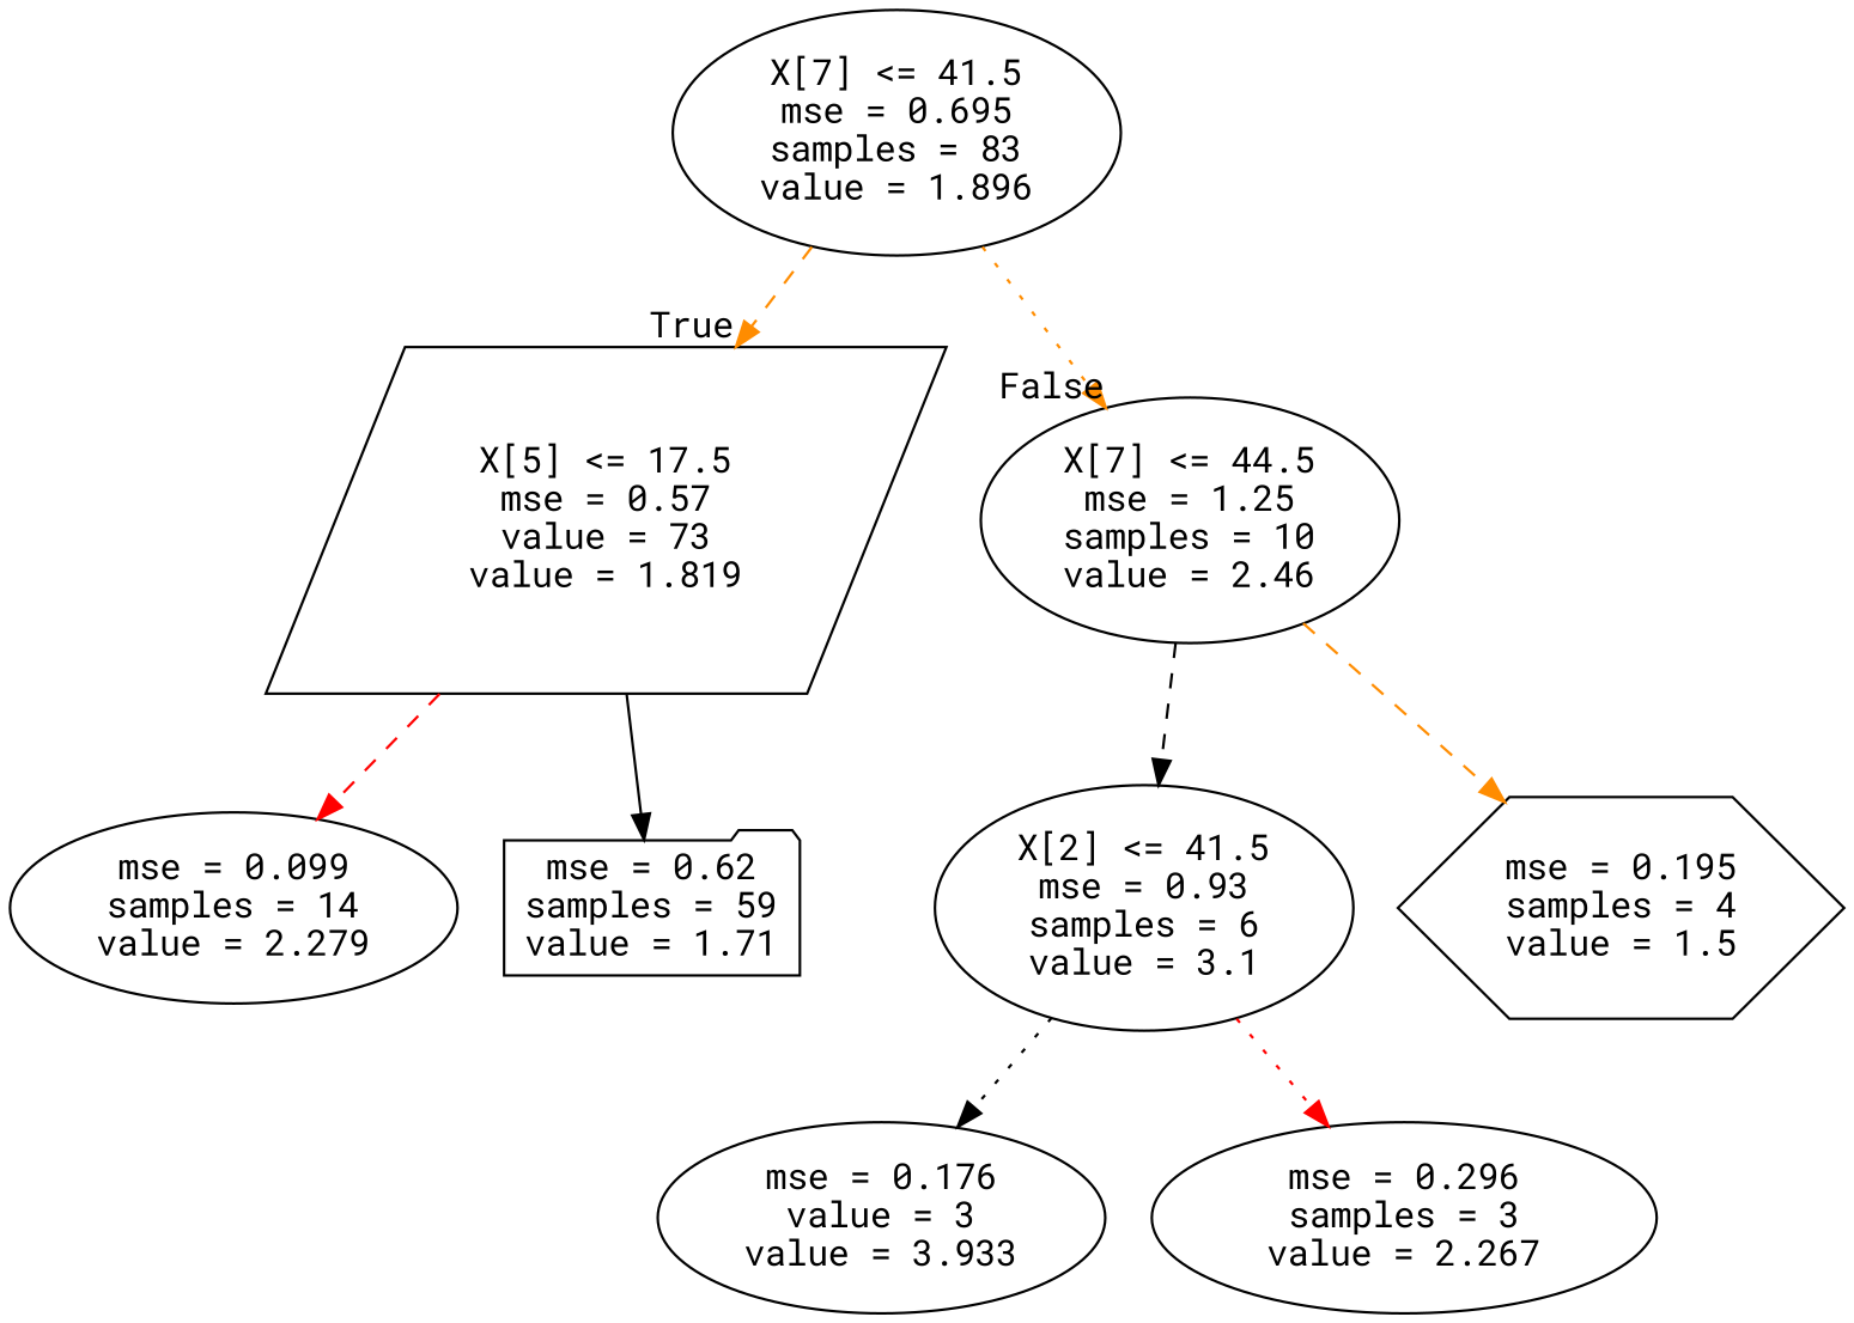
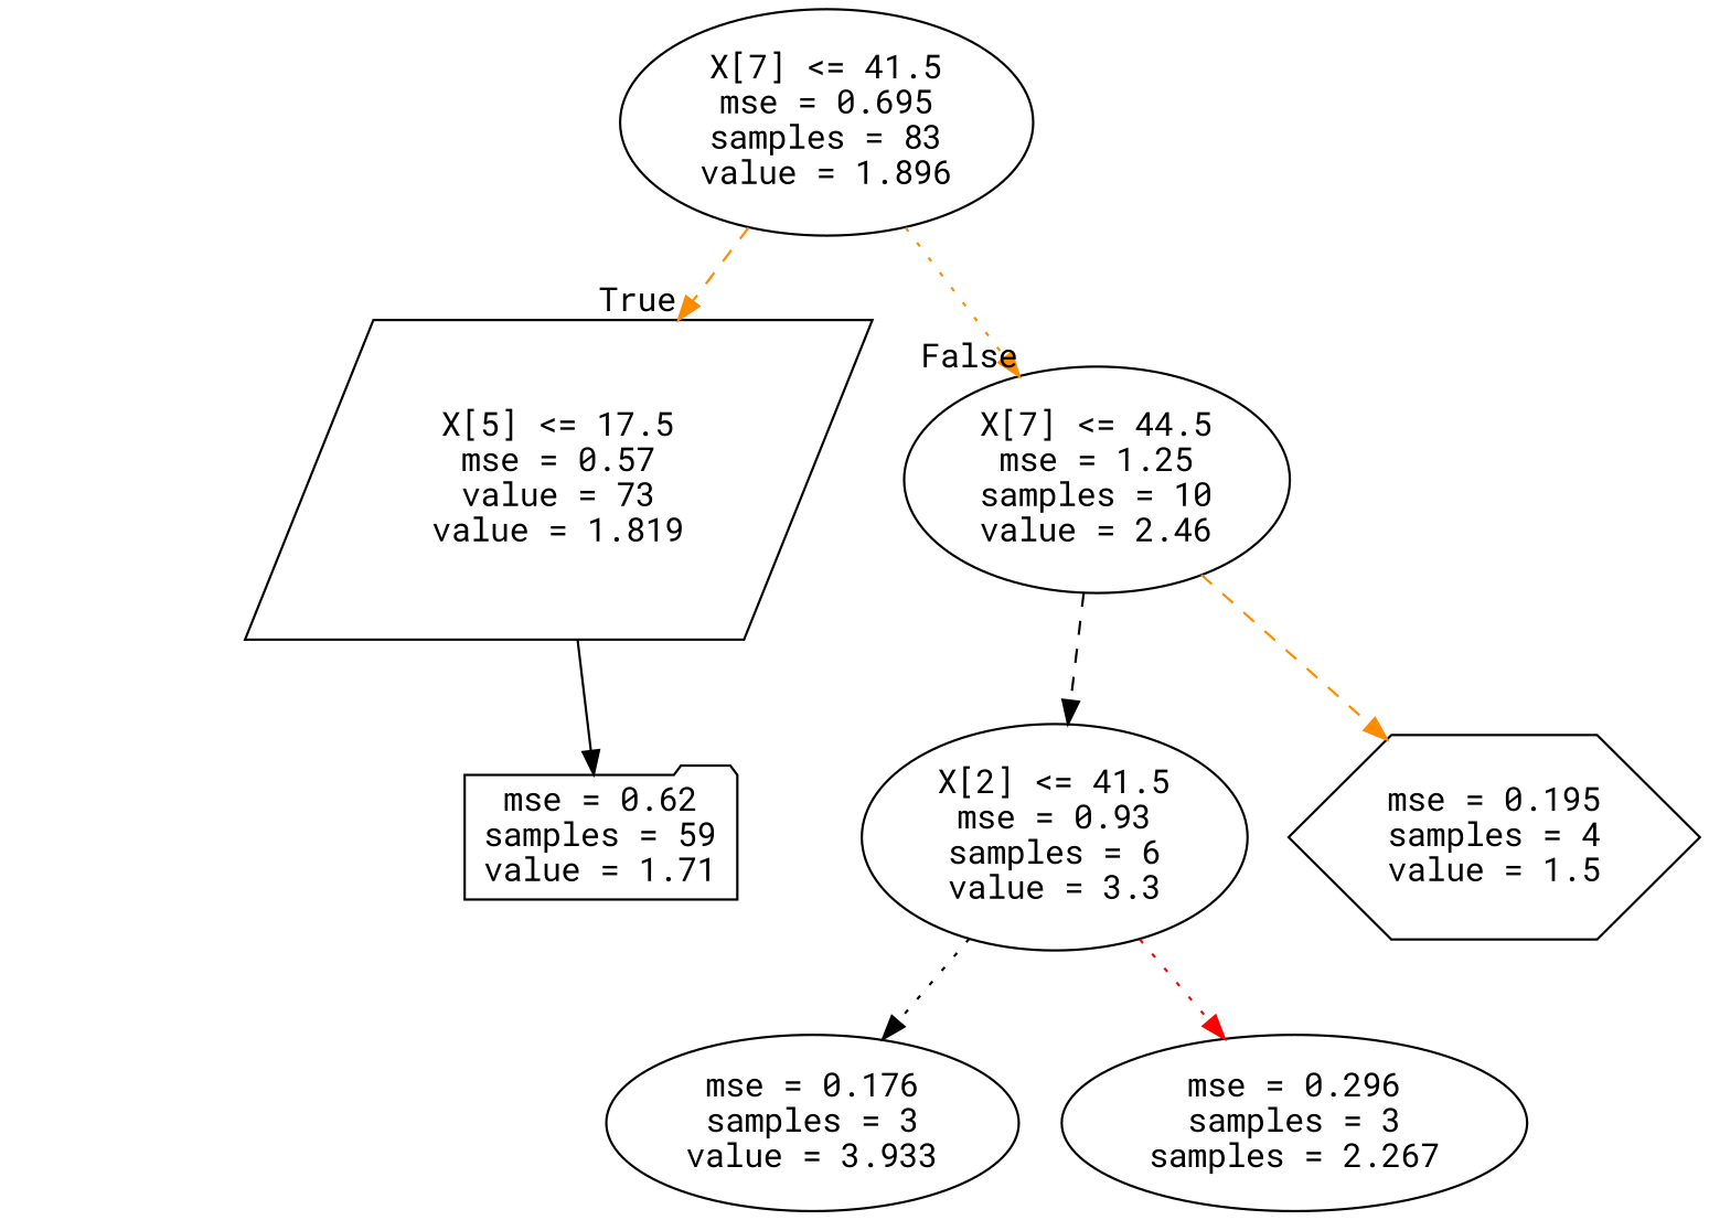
  digraph {
    fontname="Roboto Mono"
    node [fontname="Roboto Mono" shape=ellipse]
    edge [color=darkorange fontname="Roboto Mono" style=dashed]
    n1 [label="X[7] <= 41.5\nmse = 0.695\nsamples = 83\nvalue = 1.896"]
    n2 [label="X[5] <= 17.5\nmse = 0.57\nvalue = 73\nvalue = 1.819" shape=parallelogram]
    n3 [label="X[7] <= 44.5\nmse = 1.25\nsamples = 10\nvalue = 2.46"]
-   n4 [label="mse = 0.099\nsamples = 14\nvalue = 2.279"]
    n5 [label="mse = 0.62\nsamples = 59\nvalue = 1.71" shape=folder]
-   n6 [label="X[2] <= 41.5\nmse = 0.93\nsamples = 6\nvalue = 3.1"]
+   n6 [label="X[2] <= 41.5\nmse = 0.93\nsamples = 6\nvalue = 3.3"]
    n7 [label="mse = 0.195\nsamples = 4\nvalue = 1.5" shape=hexagon]
-   n8 [label="mse = 0.176\nvalue = 3\nvalue = 3.933"]
-   n9 [label="mse = 0.296\nsamples = 3\nvalue = 2.267"]
+   n8 [label="mse = 0.176\nsamples = 3\nvalue = 3.933"]
+   n9 [label="mse = 0.296\nsamples = 3\nsamples = 2.267"]
    n1 -> n2 [headlabel=True labelangle=45 labeldistance=2.5]
    n1 -> n3 [headlabel=False labelangle=-45 labeldistance=2.5 style=dotted]
-   n2 -> n4 [color=red]
    n2 -> n5 [color=black style=solid]
    n3 -> n6 [color=black]
    n3 -> n7
    n6 -> n8 [color=black style=dotted]
    n6 -> n9 [color=red style=dotted]
  }
